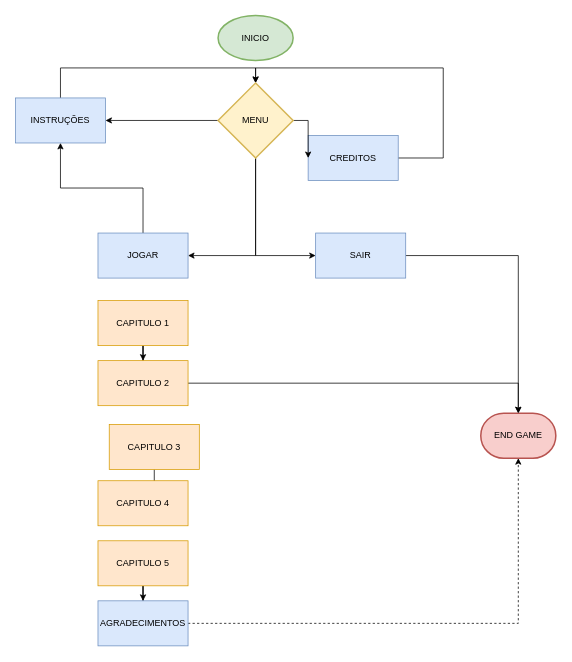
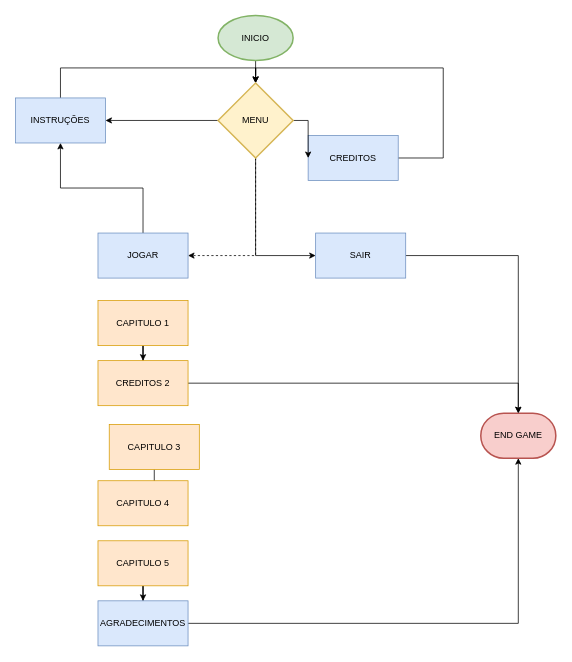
  <mxCell id="0" />
  <mxCell id="1" parent="0" />
+ <mxCell id="2" style="edgeStyle=orthogonalEdgeStyle;rounded=0;orthogonalLoop=1;jettySize=auto;html=1;entryX=0.5;entryY=0;entryDx=0;entryDy=0;entryPerimeter=0;" edge="1" parent="1" source="3" target="26"><mxGeometry relative="1" as="geometry" /></mxCell>
  <mxCell id="3" value="INICIO" style="strokeWidth=2;html=1;shape=mxgraph.flowchart.start_1;whiteSpace=wrap;fillColor=#d5e8d4;strokeColor=#82b366;" vertex="1" parent="1"><mxGeometry x="290" y="20" width="100" height="60" as="geometry" /></mxCell>
  <mxCell id="4" style="edgeStyle=orthogonalEdgeStyle;rounded=0;orthogonalLoop=1;jettySize=auto;html=1;entryX=0.5;entryY=0;entryDx=0;entryDy=0;entryPerimeter=0;" edge="1" parent="1" source="5" target="26"><mxGeometry relative="1" as="geometry"><Array as="points"><mxPoint x="80" y="90" /><mxPoint x="340" y="90" /></Array></mxGeometry></mxCell>
  <mxCell id="5" value="INSTRUÇÕES" style="whiteSpace=wrap;html=1;arcSize=12;fillColor=#dae8fc;strokeColor=#6c8ebf;" vertex="1" parent="1"><mxGeometry x="20" y="130" width="120" height="60" as="geometry" /></mxCell>
  <mxCell id="6" value="" style="edgeStyle=orthogonalEdgeStyle;rounded=0;orthogonalLoop=1;jettySize=auto;html=1;" edge="1" parent="1" source="7" target="5"><mxGeometry relative="1" as="geometry" /></mxCell>
  <mxCell id="7" value="JOGAR" style="whiteSpace=wrap;html=1;arcSize=12;fillColor=#dae8fc;strokeColor=#6c8ebf;" vertex="1" parent="1"><mxGeometry x="130" y="310" width="120" height="60" as="geometry" /></mxCell>
  <mxCell id="8" value="END GAME" style="strokeWidth=2;html=1;shape=mxgraph.flowchart.terminator;whiteSpace=wrap;fillColor=#f8cecc;strokeColor=#b85450;" vertex="1" parent="1"><mxGeometry x="640" y="550" width="100" height="60" as="geometry" /></mxCell>
  <mxCell id="9" style="edgeStyle=orthogonalEdgeStyle;rounded=0;orthogonalLoop=1;jettySize=auto;html=1;entryX=0.5;entryY=0;entryDx=0;entryDy=0;entryPerimeter=0;" edge="1" parent="1" source="10" target="26"><mxGeometry relative="1" as="geometry"><Array as="points"><mxPoint x="590" y="90" /><mxPoint x="340" y="90" /></Array></mxGeometry></mxCell>
  <mxCell id="10" value="CREDITOS" style="whiteSpace=wrap;html=1;arcSize=12;fillColor=#dae8fc;strokeColor=#6c8ebf;" vertex="1" parent="1"><mxGeometry x="410" y="180" width="120" height="60" as="geometry" /></mxCell>
  <mxCell id="11" value="" style="edgeStyle=orthogonalEdgeStyle;rounded=0;orthogonalLoop=1;jettySize=auto;html=1;" edge="1" parent="1" source="12" target="14"><mxGeometry relative="1" as="geometry" /></mxCell>
  <mxCell id="12" value="CAPITULO 1" style="whiteSpace=wrap;html=1;arcSize=12;fillColor=#ffe6cc;strokeColor=#d79b00;" vertex="1" parent="1"><mxGeometry x="130" y="400" width="120" height="60" as="geometry" /></mxCell>
  <mxCell id="13" value="" style="edgeStyle=orthogonalEdgeStyle;rounded=0;orthogonalLoop=1;jettySize=auto;html=1;" edge="1" parent="1" source="14" target="8"><mxGeometry relative="1" as="geometry" /></mxCell>
- <mxCell id="14" value="CAPITULO 2" style="whiteSpace=wrap;html=1;arcSize=12;fillColor=#ffe6cc;strokeColor=#d79b00;" vertex="1" parent="1"><mxGeometry x="130" y="480" width="120" height="60" as="geometry" /></mxCell>
+ <mxCell id="14" value="CREDITOS 2" style="whiteSpace=wrap;html=1;arcSize=12;fillColor=#ffe6cc;strokeColor=#d79b00;" vertex="1" parent="1"><mxGeometry x="130" y="480" width="120" height="60" as="geometry" /></mxCell>
  <mxCell id="15" value="" style="edgeStyle=orthogonalEdgeStyle;rounded=0;orthogonalLoop=1;jettySize=auto;html=1;" edge="1" parent="1" source="16" target="17"><mxGeometry relative="1" as="geometry" /></mxCell>
  <mxCell id="16" value="CAPITULO 3" style="whiteSpace=wrap;html=1;arcSize=12;fillColor=#ffe6cc;strokeColor=#d79b00;" vertex="1" parent="1"><mxGeometry x="145" y="565" width="120" height="60" as="geometry" /></mxCell>
  <mxCell id="17" value="CAPITULO 4" style="whiteSpace=wrap;html=1;arcSize=12;fillColor=#ffe6cc;strokeColor=#d79b00;" vertex="1" parent="1"><mxGeometry x="130" y="640" width="120" height="60" as="geometry" /></mxCell>
  <mxCell id="18" value="" style="edgeStyle=orthogonalEdgeStyle;rounded=0;orthogonalLoop=1;jettySize=auto;html=1;" edge="1" parent="1" source="19" target="21"><mxGeometry relative="1" as="geometry" /></mxCell>
  <mxCell id="19" value="CAPITULO 5" style="whiteSpace=wrap;html=1;arcSize=12;fillColor=#ffe6cc;strokeColor=#d79b00;" vertex="1" parent="1"><mxGeometry x="130" y="720" width="120" height="60" as="geometry" /></mxCell>
- <mxCell id="20" style="edgeStyle=orthogonalEdgeStyle;rounded=0;orthogonalLoop=1;jettySize=auto;html=1;entryX=0.5;entryY=1;entryDx=0;entryDy=0;entryPerimeter=0;dashed=1;" edge="1" parent="1" source="21" target="8"><mxGeometry relative="1" as="geometry" /></mxCell>
+ <mxCell id="20" style="edgeStyle=orthogonalEdgeStyle;rounded=0;orthogonalLoop=1;jettySize=auto;html=1;entryX=0.5;entryY=1;entryDx=0;entryDy=0;entryPerimeter=0;" edge="1" parent="1" source="21" target="8"><mxGeometry relative="1" as="geometry" /></mxCell>
  <mxCell id="21" value="AGRADECIMENTOS" style="whiteSpace=wrap;html=1;arcSize=12;fillColor=#dae8fc;strokeColor=#6c8ebf;" vertex="1" parent="1"><mxGeometry x="130" y="800" width="120" height="60" as="geometry" /></mxCell>
- <mxCell id="22" style="edgeStyle=orthogonalEdgeStyle;rounded=0;orthogonalLoop=1;jettySize=auto;html=1;" edge="1" parent="1" source="26" target="7"><mxGeometry relative="1" as="geometry"><Array as="points"><mxPoint x="340" y="340" /></Array></mxGeometry></mxCell>
+ <mxCell id="22" style="edgeStyle=orthogonalEdgeStyle;rounded=0;orthogonalLoop=1;jettySize=auto;html=1;dashed=1;" edge="1" parent="1" source="26" target="7"><mxGeometry relative="1" as="geometry"><Array as="points"><mxPoint x="340" y="340" /></Array></mxGeometry></mxCell>
  <mxCell id="23" style="edgeStyle=orthogonalEdgeStyle;rounded=0;orthogonalLoop=1;jettySize=auto;html=1;entryX=0;entryY=0.5;entryDx=0;entryDy=0;" edge="1" parent="1" source="26" target="10"><mxGeometry relative="1" as="geometry" /></mxCell>
  <mxCell id="24" style="edgeStyle=orthogonalEdgeStyle;rounded=0;orthogonalLoop=1;jettySize=auto;html=1;entryX=1;entryY=0.5;entryDx=0;entryDy=0;" edge="1" parent="1" source="26" target="5"><mxGeometry relative="1" as="geometry" /></mxCell>
  <mxCell id="25" style="edgeStyle=orthogonalEdgeStyle;rounded=0;orthogonalLoop=1;jettySize=auto;html=1;entryX=0;entryY=0.5;entryDx=0;entryDy=0;" edge="1" parent="1" source="26" target="28"><mxGeometry relative="1" as="geometry"><Array as="points"><mxPoint x="340" y="340" /></Array></mxGeometry></mxCell>
  <mxCell id="26" value="MENU" style="strokeWidth=2;html=1;shape=mxgraph.flowchart.decision;whiteSpace=wrap;fillColor=#fff2cc;strokeColor=#d6b656;" vertex="1" parent="1"><mxGeometry x="290" y="110" width="100" height="100" as="geometry" /></mxCell>
  <mxCell id="27" style="edgeStyle=orthogonalEdgeStyle;rounded=0;orthogonalLoop=1;jettySize=auto;html=1;entryX=0.5;entryY=0;entryDx=0;entryDy=0;entryPerimeter=0;" edge="1" parent="1" source="28" target="8"><mxGeometry relative="1" as="geometry" /></mxCell>
  <mxCell id="28" value="SAIR" style="whiteSpace=wrap;html=1;arcSize=12;fillColor=#dae8fc;strokeColor=#6c8ebf;" vertex="1" parent="1"><mxGeometry x="420" y="310" width="120" height="60" as="geometry" /></mxCell>
